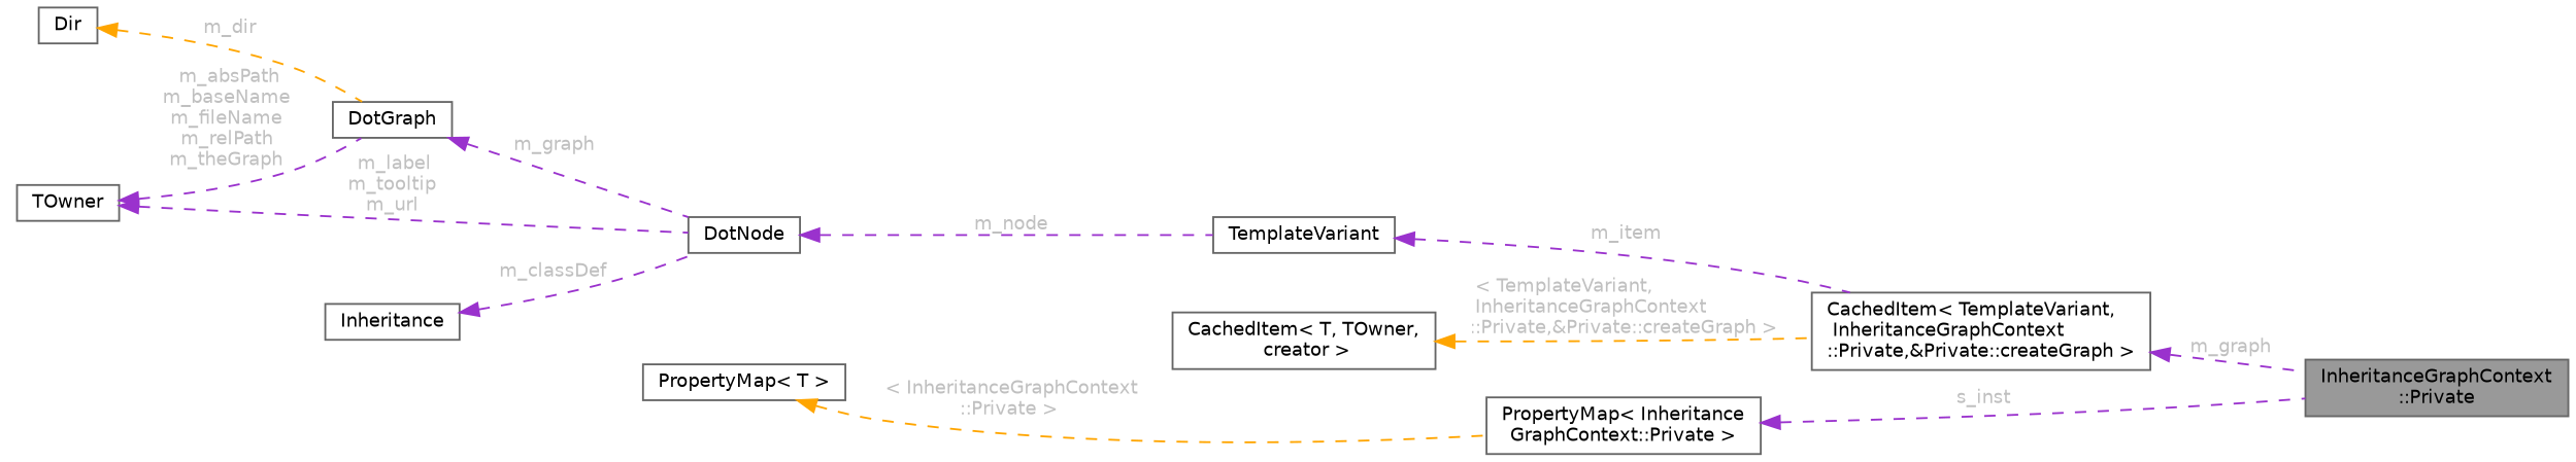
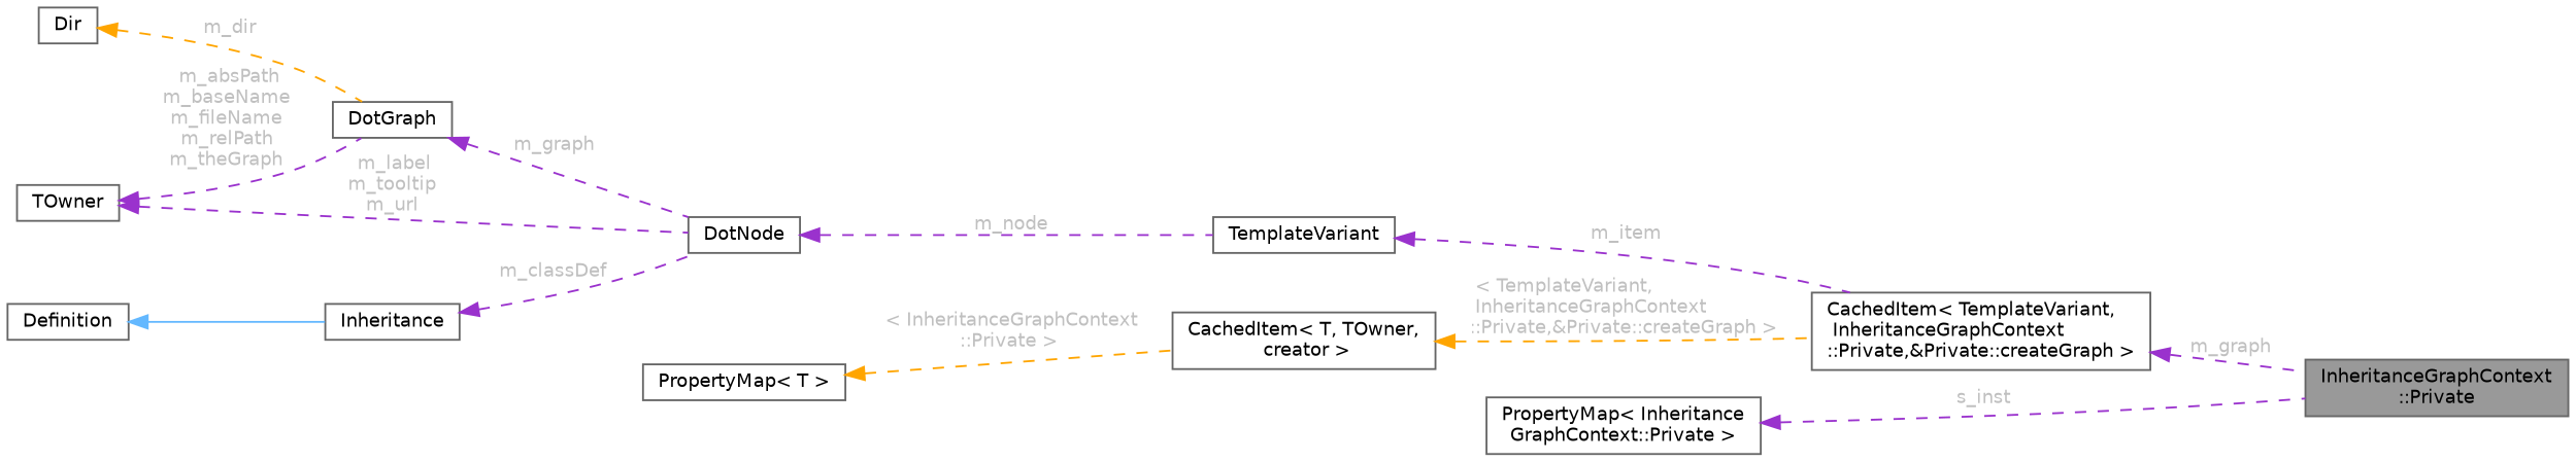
  digraph {
    rankdir=LR
    node [color=gray40 fillcolor=white fontname=Helvetica fontsize=10 shape=box style=filled]
    edge [color=darkorchid3 dir=back fontcolor=grey fontname=Helvetica fontsize=10 labelfontname=Helvetica labelfontsize=10 style=dashed]
    n1 [fillcolor=grey60 fontcolor=black height=0.2 label="InheritanceGraphContext\l::Private" width=0.4]
    n2 [height=0.2 label=DotNode width=0.4]
    n3 [height=0.2 label=TemplateVariant width=0.4]
    n4 [height=0.2 label=DotGraph width=0.4]
    n5 [height=0.2 label=Dir width=0.4]
    n6 [height=0.2 label=TOwner width=0.4]
    n7 [height=0.2 label=Inheritance width=0.4]
+   n8 [height=0.2 label=Definition width=0.4]
    n9 [height=0.2 label="CachedItem\< TemplateVariant,\l InheritanceGraphContext\l::Private,&Private::createGraph \>" width=0.4]
    n10 [height=0.2 label="CachedItem\< T, TOwner,\l creator \>" width=0.4]
    n11 [height=0.2 label="PropertyMap\< Inheritance\lGraphContext::Private \>" width=0.4]
    n12 [height=0.2 label="PropertyMap\< T \>" width=0.4]
    n2 -> n3 [label=" m_node"]
    n3 -> n9 [label=" m_item"]
    n4 -> n2 [label=" m_graph"]
    n5 -> n4 [color=orange label=" m_dir"]
    n6 -> n2 [label=" m_label\nm_tooltip\nm_url"]
    n6 -> n4 [label=" m_absPath\nm_baseName\nm_fileName\nm_relPath\nm_theGraph"]
    n7 -> n2 [label=" m_classDef"]
+   n8 -> n7 [color=steelblue1 style=solid fontcolor=""]
    n9 -> n1 [label=" m_graph"]
    n10 -> n9 [color=orange label=" \< TemplateVariant,\l InheritanceGraphContext\l::Private,&Private::createGraph \>"]
    n11 -> n1 [label=" s_inst"]
-   n12 -> n11 [color=orange label=" \< InheritanceGraphContext\l::Private \>"]
+   n12 -> n10 [color=orange label=" \< InheritanceGraphContext\l::Private \>"]
  }
